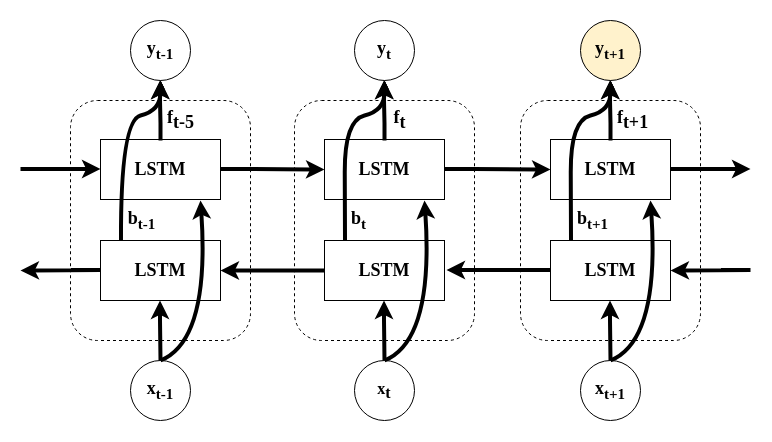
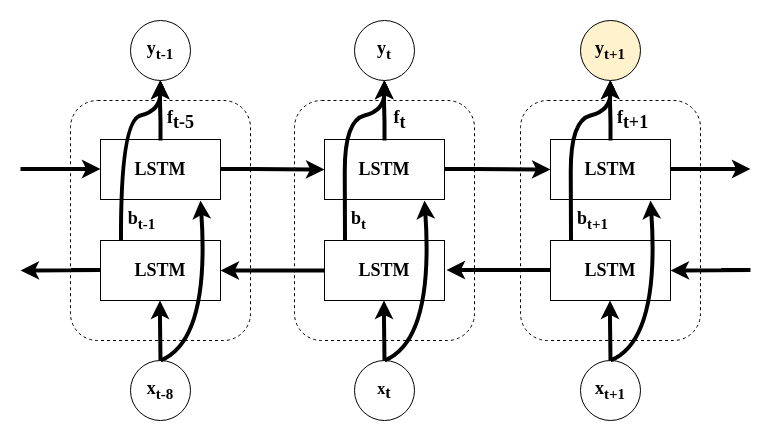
  <mxCell id="0" />
  <mxCell id="1" parent="0" />
  <mxCell id="2" value="" style="edgeStyle=orthogonalEdgeStyle;rounded=0;orthogonalLoop=1;jettySize=auto;html=1;" edge="1" parent="1" source="3" target="8"><mxGeometry relative="1" as="geometry" /></mxCell>
  <mxCell id="3" value="" style="rounded=1;whiteSpace=wrap;html=1;dashed=1;" vertex="1" parent="1"><mxGeometry x="70" y="100" width="180" height="240" as="geometry" /></mxCell>
  <mxCell id="4" value="" style="edgeStyle=orthogonalEdgeStyle;rounded=0;orthogonalLoop=1;jettySize=auto;html=1;" edge="1" parent="1" source="5" target="8"><mxGeometry relative="1" as="geometry" /></mxCell>
  <mxCell id="5" value="LSTM" style="rounded=0;whiteSpace=wrap;html=1;fontFamily=Times New Roman;fontSize=18;fontStyle=1" vertex="1" parent="1"><mxGeometry x="100" y="139" width="120" height="60" as="geometry" /></mxCell>
  <mxCell id="6" value="LSTM" style="rounded=0;whiteSpace=wrap;html=1;fontFamily=Times New Roman;fontSize=18;fontStyle=1" vertex="1" parent="1"><mxGeometry x="100" y="240" width="120" height="60" as="geometry" /></mxCell>
- <mxCell id="7" value="x&lt;sub&gt;t-1&lt;/sub&gt;" style="ellipse;whiteSpace=wrap;html=1;aspect=fixed;fontFamily=Times New Roman;fontSize=18;fontStyle=1" vertex="1" parent="1"><mxGeometry x="130" y="360" width="60" height="60" as="geometry" /></mxCell>
+ <mxCell id="7" value="x&lt;sub&gt;t-8&lt;/sub&gt;" style="ellipse;whiteSpace=wrap;html=1;aspect=fixed;fontFamily=Times New Roman;fontSize=18;fontStyle=1" vertex="1" parent="1"><mxGeometry x="130" y="360" width="60" height="60" as="geometry" /></mxCell>
  <mxCell id="8" value="y&lt;sub&gt;t-1&lt;/sub&gt;" style="ellipse;whiteSpace=wrap;html=1;aspect=fixed;fontFamily=Times New Roman;fontSize=18;fontStyle=1" vertex="1" parent="1"><mxGeometry x="130" y="20" width="60" height="60" as="geometry" /></mxCell>
  <mxCell id="9" value="" style="endArrow=classic;html=1;rounded=0;strokeWidth=4;" edge="1" parent="1"><mxGeometry width="50" height="50" relative="1" as="geometry"><mxPoint x="160" y="360" as="sourcePoint" /><mxPoint x="159.5" y="300" as="targetPoint" /><Array as="points"><mxPoint x="159.5" y="320" /></Array></mxGeometry></mxCell>
  <mxCell id="10" value="" style="endArrow=classic;html=1;rounded=0;strokeWidth=4;" edge="1" parent="1"><mxGeometry width="50" height="50" relative="1" as="geometry"><mxPoint x="160" y="140" as="sourcePoint" /><mxPoint x="159.5" y="80" as="targetPoint" /><Array as="points"><mxPoint x="160" y="123" /><mxPoint x="159.5" y="100" /></Array></mxGeometry></mxCell>
  <mxCell id="11" value="" style="endArrow=classic;html=1;strokeWidth=4;exitX=0.5;exitY=0;exitDx=0;exitDy=0;curved=1;" edge="1" parent="1" source="7"><mxGeometry width="50" height="50" relative="1" as="geometry"><mxPoint x="190" y="360" as="sourcePoint" /><mxPoint x="200" y="200" as="targetPoint" /><Array as="points"><mxPoint x="209.5" y="340" /></Array></mxGeometry></mxCell>
  <mxCell id="12" value="" style="endArrow=classic;html=1;strokeWidth=4;entryX=0.5;entryY=1;entryDx=0;entryDy=0;curved=1;" edge="1" parent="1" target="8"><mxGeometry width="50" height="50" relative="1" as="geometry"><mxPoint x="120.5" y="240" as="sourcePoint" /><mxPoint x="120" y="180" as="targetPoint" /><Array as="points"><mxPoint x="120" y="120" /><mxPoint x="160" y="110" /></Array></mxGeometry></mxCell>
  <mxCell id="13" value="" style="edgeStyle=orthogonalEdgeStyle;rounded=0;orthogonalLoop=1;jettySize=auto;html=1;" edge="1" parent="1" source="14" target="19"><mxGeometry relative="1" as="geometry" /></mxCell>
  <mxCell id="14" value="" style="rounded=1;whiteSpace=wrap;html=1;dashed=1;" vertex="1" parent="1"><mxGeometry x="294" y="100" width="180" height="240" as="geometry" /></mxCell>
  <mxCell id="15" value="" style="edgeStyle=orthogonalEdgeStyle;rounded=0;orthogonalLoop=1;jettySize=auto;html=1;" edge="1" parent="1" source="16" target="19"><mxGeometry relative="1" as="geometry" /></mxCell>
  <mxCell id="16" value="&lt;b&gt;LSTM&lt;/b&gt;" style="rounded=0;whiteSpace=wrap;html=1;fontFamily=Times New Roman;fontSize=18;" vertex="1" parent="1"><mxGeometry x="324" y="139" width="120" height="60" as="geometry" /></mxCell>
  <mxCell id="17" value="&lt;b&gt;LSTM&lt;/b&gt;" style="rounded=0;whiteSpace=wrap;html=1;fontSize=18;fontFamily=Times New Roman;" vertex="1" parent="1"><mxGeometry x="324" y="240" width="120" height="60" as="geometry" /></mxCell>
  <mxCell id="18" value="x&lt;sub style=&quot;font-size: 16px;&quot;&gt;t&lt;/sub&gt;" style="ellipse;whiteSpace=wrap;html=1;aspect=fixed;fontFamily=Times New Roman;fontSize=16;fontStyle=1" vertex="1" parent="1"><mxGeometry x="354" y="360" width="60" height="60" as="geometry" /></mxCell>
  <mxCell id="19" value="y&lt;sub&gt;t&lt;/sub&gt;" style="ellipse;whiteSpace=wrap;html=1;aspect=fixed;fontSize=18;fontFamily=Times New Roman;fontStyle=1" vertex="1" parent="1"><mxGeometry x="354" y="20" width="60" height="60" as="geometry" /></mxCell>
  <mxCell id="20" value="" style="endArrow=classic;html=1;rounded=0;strokeWidth=4;" edge="1" parent="1"><mxGeometry width="50" height="50" relative="1" as="geometry"><mxPoint x="384" y="360" as="sourcePoint" /><mxPoint x="383.5" y="300" as="targetPoint" /><Array as="points"><mxPoint x="383.5" y="320" /></Array></mxGeometry></mxCell>
  <mxCell id="21" value="" style="endArrow=classic;html=1;rounded=0;strokeWidth=4;" edge="1" parent="1"><mxGeometry width="50" height="50" relative="1" as="geometry"><mxPoint x="384" y="140" as="sourcePoint" /><mxPoint x="383.5" y="80" as="targetPoint" /><Array as="points"><mxPoint x="384" y="123" /><mxPoint x="383.5" y="100" /></Array></mxGeometry></mxCell>
  <mxCell id="22" value="" style="endArrow=classic;html=1;strokeWidth=4;exitX=0.5;exitY=0;exitDx=0;exitDy=0;curved=1;" edge="1" parent="1" source="18"><mxGeometry width="50" height="50" relative="1" as="geometry"><mxPoint x="414" y="360" as="sourcePoint" /><mxPoint x="424" y="200" as="targetPoint" /><Array as="points"><mxPoint x="433.5" y="340" /></Array></mxGeometry></mxCell>
  <mxCell id="23" value="" style="endArrow=classic;html=1;strokeWidth=4;entryX=0.5;entryY=1;entryDx=0;entryDy=0;curved=1;" edge="1" parent="1" target="19"><mxGeometry width="50" height="50" relative="1" as="geometry"><mxPoint x="344.5" y="240" as="sourcePoint" /><mxPoint x="344" y="180" as="targetPoint" /><Array as="points"><mxPoint x="344.5" y="223" /><mxPoint x="344" y="120" /><mxPoint x="384" y="110" /></Array></mxGeometry></mxCell>
  <mxCell id="24" value="" style="edgeStyle=orthogonalEdgeStyle;rounded=0;orthogonalLoop=1;jettySize=auto;html=1;" edge="1" parent="1" source="25" target="30"><mxGeometry relative="1" as="geometry" /></mxCell>
  <mxCell id="25" value="" style="rounded=1;whiteSpace=wrap;html=1;dashed=1;" vertex="1" parent="1"><mxGeometry x="520" y="100" width="180" height="240" as="geometry" /></mxCell>
  <mxCell id="26" value="" style="edgeStyle=orthogonalEdgeStyle;rounded=0;orthogonalLoop=1;jettySize=auto;html=1;" edge="1" parent="1" source="27" target="30"><mxGeometry relative="1" as="geometry" /></mxCell>
  <mxCell id="27" value="&lt;b&gt;LSTM&lt;/b&gt;" style="rounded=0;whiteSpace=wrap;html=1;fontFamily=Times New Roman;fontSize=18;" vertex="1" parent="1"><mxGeometry x="550" y="139" width="120" height="60" as="geometry" /></mxCell>
  <mxCell id="28" value="&lt;b&gt;&lt;font face=&quot;Times New Roman&quot; style=&quot;font-size: 18px;&quot;&gt;LSTM&lt;/font&gt;&lt;/b&gt;" style="rounded=0;whiteSpace=wrap;html=1;" vertex="1" parent="1"><mxGeometry x="550" y="240" width="120" height="60" as="geometry" /></mxCell>
  <mxCell id="29" value="x&lt;sub&gt;t+1&lt;/sub&gt;" style="ellipse;whiteSpace=wrap;html=1;aspect=fixed;fontFamily=Times New Roman;fontSize=18;fontStyle=1" vertex="1" parent="1"><mxGeometry x="580" y="360" width="60" height="60" as="geometry" /></mxCell>
  <mxCell id="30" value="y&lt;sub&gt;t+1&lt;/sub&gt;" style="ellipse;whiteSpace=wrap;html=1;aspect=fixed;fontFamily=Times New Roman;fontStyle=1;fontSize=18;fillColor=#fff2cc;" vertex="1" parent="1"><mxGeometry x="580" y="20" width="60" height="60" as="geometry" /></mxCell>
  <mxCell id="31" value="" style="endArrow=classic;html=1;rounded=0;strokeWidth=4;" edge="1" parent="1"><mxGeometry width="50" height="50" relative="1" as="geometry"><mxPoint x="610" y="360" as="sourcePoint" /><mxPoint x="609.5" y="300" as="targetPoint" /><Array as="points"><mxPoint x="609.5" y="320" /></Array></mxGeometry></mxCell>
  <mxCell id="32" value="" style="endArrow=classic;html=1;rounded=0;strokeWidth=4;" edge="1" parent="1"><mxGeometry width="50" height="50" relative="1" as="geometry"><mxPoint x="610" y="140" as="sourcePoint" /><mxPoint x="609.5" y="80" as="targetPoint" /><Array as="points"><mxPoint x="610" y="123" /><mxPoint x="609.5" y="100" /></Array></mxGeometry></mxCell>
  <mxCell id="33" value="" style="endArrow=classic;html=1;strokeWidth=4;exitX=0.5;exitY=0;exitDx=0;exitDy=0;curved=1;" edge="1" parent="1" source="29"><mxGeometry width="50" height="50" relative="1" as="geometry"><mxPoint x="640" y="360" as="sourcePoint" /><mxPoint x="650" y="200" as="targetPoint" /><Array as="points"><mxPoint x="659.5" y="340" /></Array></mxGeometry></mxCell>
  <mxCell id="34" value="" style="endArrow=classic;html=1;strokeWidth=4;entryX=0.5;entryY=1;entryDx=0;entryDy=0;curved=1;" edge="1" parent="1" target="30"><mxGeometry width="50" height="50" relative="1" as="geometry"><mxPoint x="570.5" y="240" as="sourcePoint" /><mxPoint x="570" y="180" as="targetPoint" /><Array as="points"><mxPoint x="570.5" y="223" /><mxPoint x="570" y="120" /><mxPoint x="610" y="110" /></Array></mxGeometry></mxCell>
  <mxCell id="35" value="" style="endArrow=classic;html=1;rounded=0;strokeWidth=4;" edge="1" parent="1"><mxGeometry width="50" height="50" relative="1" as="geometry"><mxPoint x="20" y="168.5" as="sourcePoint" /><mxPoint x="100" y="168.5" as="targetPoint" /><Array as="points"><mxPoint x="49.5" y="168.5" /></Array></mxGeometry></mxCell>
  <mxCell id="36" value="" style="endArrow=classic;html=1;rounded=0;strokeWidth=4;entryX=0;entryY=0.5;entryDx=0;entryDy=0;" edge="1" parent="1" target="16"><mxGeometry width="50" height="50" relative="1" as="geometry"><mxPoint x="220" y="168.5" as="sourcePoint" /><mxPoint x="300" y="168.5" as="targetPoint" /><Array as="points"><mxPoint x="249.5" y="168.5" /></Array></mxGeometry></mxCell>
  <mxCell id="37" value="" style="endArrow=classic;html=1;rounded=0;strokeWidth=4;" edge="1" parent="1"><mxGeometry width="50" height="50" relative="1" as="geometry"><mxPoint x="444" y="168.5" as="sourcePoint" /><mxPoint x="550" y="169" as="targetPoint" /><Array as="points"><mxPoint x="473.5" y="168.5" /></Array></mxGeometry></mxCell>
  <mxCell id="38" value="" style="endArrow=classic;html=1;rounded=0;strokeWidth=4;" edge="1" parent="1"><mxGeometry width="50" height="50" relative="1" as="geometry"><mxPoint x="670" y="168.5" as="sourcePoint" /><mxPoint x="750" y="168.5" as="targetPoint" /><Array as="points"><mxPoint x="699.5" y="168.5" /></Array></mxGeometry></mxCell>
  <mxCell id="39" value="" style="endArrow=classic;html=1;rounded=0;strokeWidth=4;" edge="1" parent="1"><mxGeometry width="50" height="50" relative="1" as="geometry"><mxPoint x="70.5" y="269.5" as="sourcePoint" /><mxPoint x="20" y="270" as="targetPoint" /><Array as="points"><mxPoint x="100" y="269.5" /></Array></mxGeometry></mxCell>
  <mxCell id="40" value="" style="endArrow=classic;html=1;rounded=0;strokeWidth=4;" edge="1" parent="1"><mxGeometry width="50" height="50" relative="1" as="geometry"><mxPoint x="720.5" y="269.5" as="sourcePoint" /><mxPoint x="670" y="270" as="targetPoint" /><Array as="points"><mxPoint x="750" y="269.5" /></Array></mxGeometry></mxCell>
  <mxCell id="41" value="" style="endArrow=classic;html=1;rounded=0;strokeWidth=4;exitX=0;exitY=0.5;exitDx=0;exitDy=0;" edge="1" parent="1" source="17"><mxGeometry width="50" height="50" relative="1" as="geometry"><mxPoint x="350" y="480" as="sourcePoint" /><mxPoint x="220" y="270" as="targetPoint" /><Array as="points" /></mxGeometry></mxCell>
  <mxCell id="42" value="" style="endArrow=classic;html=1;rounded=0;strokeWidth=4;exitX=0;exitY=0.5;exitDx=0;exitDy=0;" edge="1" parent="1"><mxGeometry width="50" height="50" relative="1" as="geometry"><mxPoint x="550" y="269.5" as="sourcePoint" /><mxPoint x="446" y="269.5" as="targetPoint" /><Array as="points" /></mxGeometry></mxCell>
  <mxCell id="43" value="&lt;font style=&quot;font-size: 18px;&quot;&gt;f&lt;sub style=&quot;font-size: 18px;&quot;&gt;t-5&lt;/sub&gt;&lt;/font&gt;" style="text;html=1;align=center;verticalAlign=middle;resizable=0;points=[];autosize=1;strokeColor=none;fillColor=none;fontFamily=Times New Roman;fontSize=18;fontStyle=1" vertex="1" parent="1"><mxGeometry x="155" y="100" width="50" height="40" as="geometry" /></mxCell>
  <mxCell id="44" value="&lt;font style=&quot;font-size: 18px;&quot;&gt;f&lt;sub style=&quot;font-size: 18px;&quot;&gt;t&lt;br&gt;&lt;/sub&gt;&lt;/font&gt;" style="text;html=1;align=center;verticalAlign=middle;resizable=0;points=[];autosize=1;strokeColor=none;fillColor=none;fontFamily=Times New Roman;fontSize=18;fontStyle=1" vertex="1" parent="1"><mxGeometry x="379" y="100" width="40" height="40" as="geometry" /></mxCell>
  <mxCell id="45" value="&lt;font style=&quot;font-size: 18px;&quot;&gt;f&lt;sub style=&quot;font-size: 18px;&quot;&gt;t+1&lt;/sub&gt;&lt;/font&gt;" style="text;html=1;align=center;verticalAlign=middle;resizable=0;points=[];autosize=1;strokeColor=none;fillColor=none;fontFamily=Times New Roman;fontSize=18;fontStyle=1" vertex="1" parent="1"><mxGeometry x="607" y="100" width="50" height="40" as="geometry" /></mxCell>
  <mxCell id="46" value="&lt;b style=&quot;font-size: 18px;&quot;&gt;&lt;font style=&quot;font-size: 18px;&quot; face=&quot;Times New Roman&quot;&gt;b&lt;sub&gt;t-1&lt;/sub&gt;&lt;/font&gt;&lt;/b&gt;" style="text;html=1;align=center;verticalAlign=middle;resizable=0;points=[];autosize=1;strokeColor=none;fillColor=none;" vertex="1" parent="1"><mxGeometry x="116" y="200" width="50" height="40" as="geometry" /></mxCell>
  <mxCell id="47" value="&lt;b style=&quot;font-size: 18px;&quot;&gt;&lt;font style=&quot;font-size: 18px;&quot; face=&quot;Times New Roman&quot;&gt;b&lt;sub&gt;t&lt;br&gt;&lt;/sub&gt;&lt;/font&gt;&lt;/b&gt;" style="text;html=1;align=center;verticalAlign=middle;resizable=0;points=[];autosize=1;strokeColor=none;fillColor=none;" vertex="1" parent="1"><mxGeometry x="338" y="200" width="40" height="40" as="geometry" /></mxCell>
  <mxCell id="48" value="&lt;b style=&quot;font-size: 18px;&quot;&gt;&lt;font style=&quot;font-size: 18px;&quot; face=&quot;Times New Roman&quot;&gt;b&lt;sub&gt;t+1&lt;/sub&gt;&lt;/font&gt;&lt;/b&gt;" style="text;html=1;align=center;verticalAlign=middle;resizable=0;points=[];autosize=1;strokeColor=none;fillColor=none;" vertex="1" parent="1"><mxGeometry x="567" y="200" width="50" height="40" as="geometry" /></mxCell>
